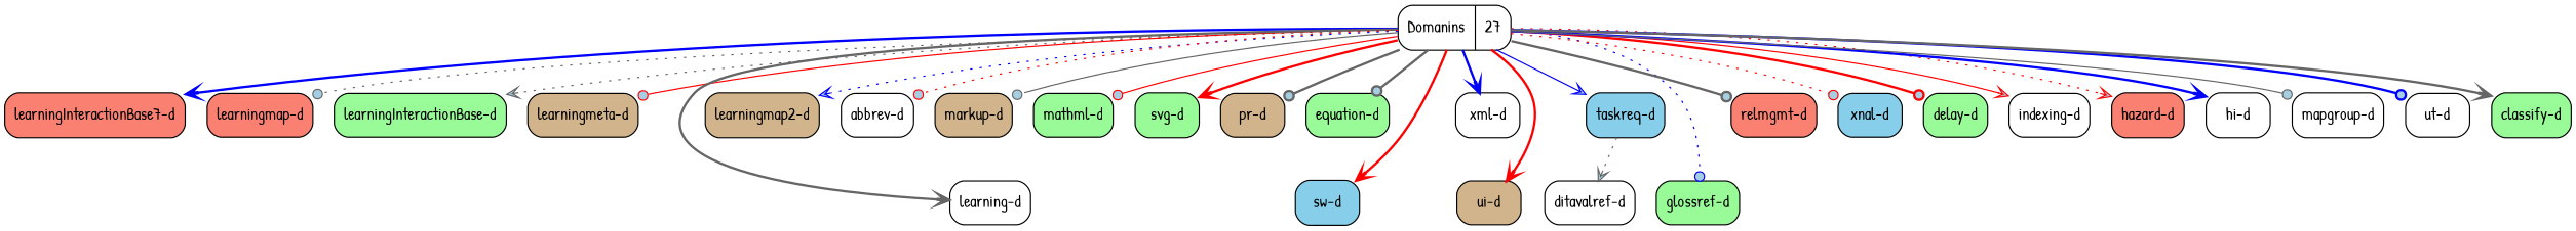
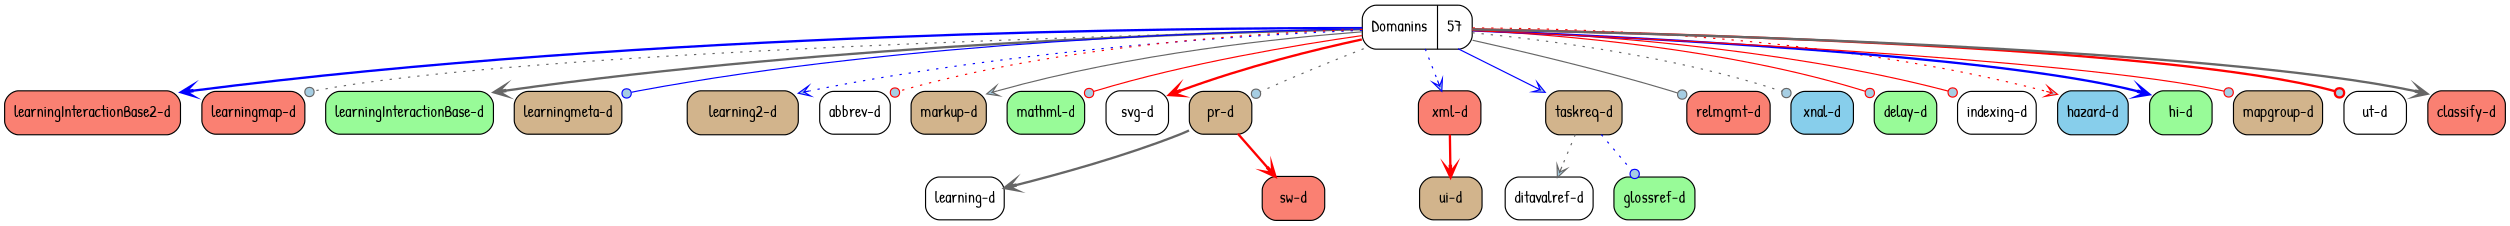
  strict digraph {
    fontname="Patrick Hand"
    node [fillcolor=palegreen fontname="Patrick Hand" shape=Mrecord style=filled]
    edge [arrowhead=vee color=gray40 fillcolor="#a6cee3" fontname="Patrick Hand" style=bold]
-   n1 [fillcolor=white label="Domanins | 27"]
-   n2 [fillcolor=salmon label="learningInteractionBase7-d"]
+   n1 [fillcolor=white label="Domanins | 57"]
+   n2 [fillcolor=salmon label="learningInteractionBase2-d"]
    n3 [fillcolor=salmon label="learningmap-d"]
    n4 [label="learningInteractionBase-d"]
    n5 [fillcolor=tan label="learningmeta-d"]
    n6 [fillcolor=white label="learning-d"]
-   n7 [fillcolor=tan label="learningmap2-d"]
+   n7 [fillcolor=tan label="learning2-d"]
    n8 [fillcolor=white label="abbrev-d"]
    n9 [fillcolor=tan label="markup-d"]
    n10 [label="mathml-d"]
-   n11 [label="svg-d"]
+   n11 [fillcolor=white label="svg-d"]
    n12 [fillcolor=tan label="ui-d"]
-   n13 [label="equation-d"]
-   n14 [fillcolor=skyblue label="taskreq-d"]
+   n14 [fillcolor=tan label="taskreq-d"]
    n15 [fillcolor=tan label="pr-d"]
-   n16 [fillcolor=white label="xml-d"]
+   n16 [fillcolor=salmon label="xml-d"]
    n17 [label="glossref-d"]
-   n18 [fillcolor=skyblue label="sw-d"]
+   n18 [fillcolor=salmon label="sw-d"]
    n19 [fillcolor=salmon label="relmgmt-d"]
    n20 [fillcolor=skyblue label="xnal-d"]
    n21 [label="delay-d"]
    n22 [fillcolor=white label="indexing-d"]
-   n23 [fillcolor=salmon label="hazard-d"]
-   n24 [fillcolor=white label="hi-d"]
-   n25 [fillcolor=white label="mapgroup-d"]
+   n23 [fillcolor=skyblue label="hazard-d"]
+   n24 [label="hi-d"]
+   n25 [fillcolor=tan label="mapgroup-d"]
    n26 [fillcolor=white label="ut-d"]
-   n27 [label="classify-d"]
+   n27 [fillcolor=salmon label="classify-d"]
    n28 [fillcolor=white label="ditavalref-d"]
    n1 -> n2 [color=blue]
    n1 -> n3 [arrowhead=dot style=dotted]
-   n1 -> n4 [style=dotted]
-   n1 -> n5 [arrowhead=dot color=red style=solid]
-   n1 -> n6
+   n1 -> n4
+   n1 -> n5 [arrowhead=dot color=blue style=solid]
+   n15 -> n6
    n1 -> n7 [color=blue style=dotted]
    n1 -> n8 [arrowhead=dot color=red style=dotted]
-   n1 -> n9 [arrowhead=dot style=solid]
+   n1 -> n9 [style=solid]
    n1 -> n10 [arrowhead=dot color=red style=solid]
    n1 -> n11 [color=red]
-   n1 -> n12 [color=red]
-   n1 -> n13 [arrowhead=dot]
+   n16 -> n12 [color=red]
    n1 -> n14 [color=blue style=solid]
-   n1 -> n15 [arrowhead=dot]
-   n1 -> n16 [color=blue]
-   n1 -> n17 [arrowhead=dot color=blue style=dotted]
-   n1 -> n18 [color=red]
-   n1 -> n19 [arrowhead=dot]
-   n1 -> n20 [arrowhead=dot color=red style=dotted]
-   n1 -> n21 [arrowhead=dot color=red]
-   n1 -> n22 [color=red style=solid]
+   n1 -> n15 [arrowhead=dot style=dotted]
+   n1 -> n16 [color=blue style=dotted]
+   n14 -> n17 [arrowhead=dot color=blue style=dotted]
+   n15 -> n18 [color=red]
+   n1 -> n19 [arrowhead=dot style=solid]
+   n1 -> n20 [arrowhead=dot style=dotted]
+   n1 -> n21 [arrowhead=dot color=red style=solid]
+   n1 -> n22 [arrowhead=dot color=red style=solid]
    n1 -> n23 [color=red style=dotted]
    n1 -> n24 [color=blue]
-   n1 -> n25 [arrowhead=dot style=solid]
-   n1 -> n26 [arrowhead=dot color=blue]
+   n1 -> n25 [arrowhead=dot color=red style=solid]
+   n1 -> n26 [arrowhead=dot color=red]
    n1 -> n27
    n14 -> n28 [style=dotted]
  }
